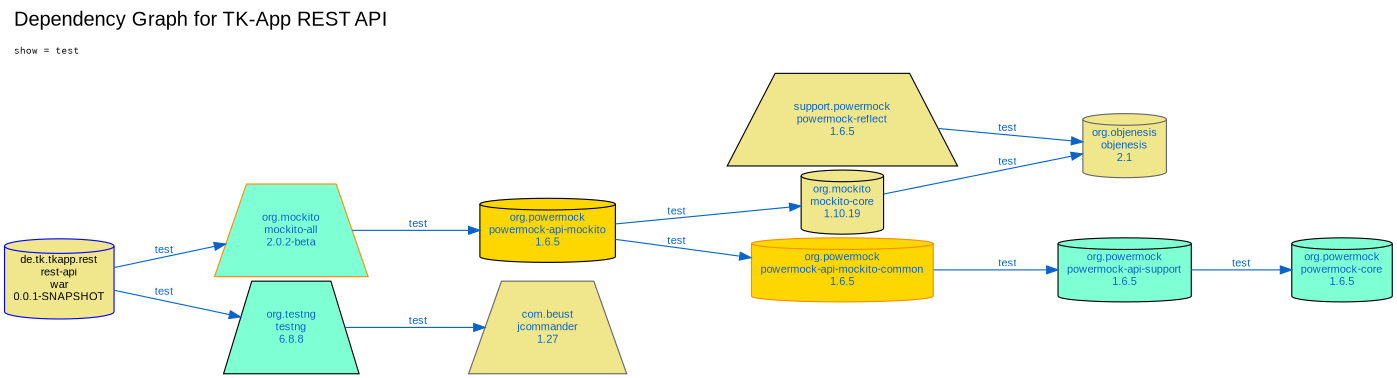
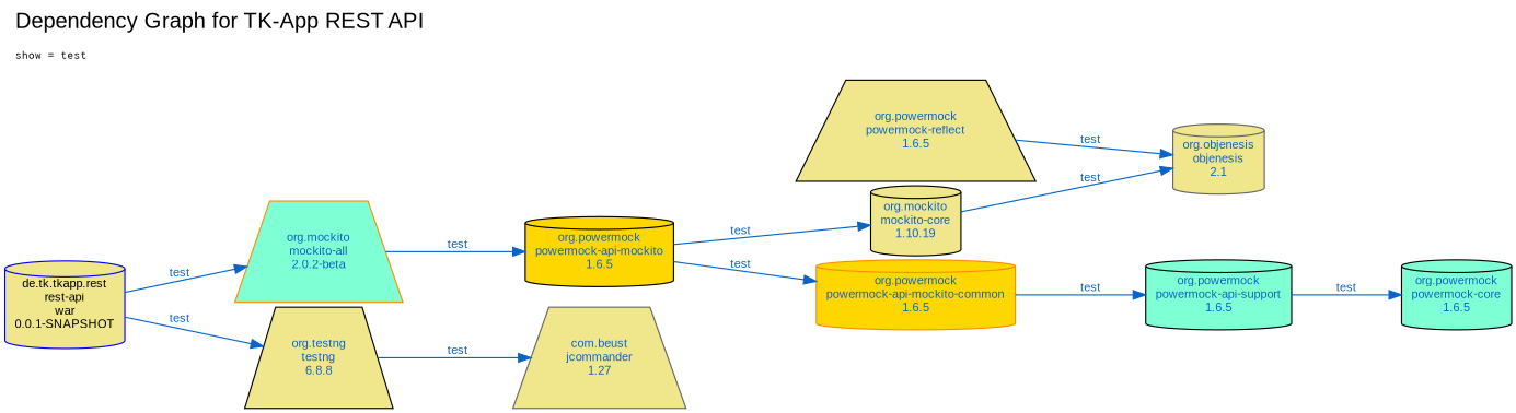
  digraph {
    fontname="Liberation Sans"
    fontsize=18
    label=<<table border="0" cellpadding="0" cellspacing="0"><tr><td>Dependency Graph for TK-App REST API</td></tr><tr><td><font color="black" face="Courier" point-size="10"> </font></td></tr><tr><td align="LEFT"><font color="black" face="Courier" point-size="10">show = test</font></td></tr><tr><td><font color="black" face="Courier" point-size="10"> </font></td></tr></table>>
    labeljust=l
    labelloc=t
    nodesep=.05
    rankdir=LR
    ranksep=1
    node [color=black fillcolor=khaki fontcolor="#0A64C8" fontname="Liberation Sans" fontsize=10 shape=cylinder style="solid,filled"]
    edge [color="#0A64C8" fontcolor="#0A64C8" fontname="Liberation Sans" fontsize=10 style=solid weight=1.0]
    n1 [color=blue fontcolor=black label="de.tk.tkapp.rest\nrest-api\nwar\n0.0.1-SNAPSHOT"]
    n2 [color=darkorange fillcolor=aquamarine label="org.mockito\nmockito-all\n2.0.2-beta" shape=trapezium]
-   n3 [fillcolor=aquamarine label="org.testng\ntestng\n6.8.8" shape=trapezium]
+   n3 [label="org.testng\ntestng\n6.8.8" shape=trapezium]
    n4 [fillcolor=gold label="org.powermock\npowermock-api-mockito\n1.6.5"]
    n5 [label="org.mockito\nmockito-core\n1.10.19"]
    n6 [color=darkorange fillcolor=gold label="org.powermock\npowermock-api-mockito-common\n1.6.5"]
    n7 [color=gray40 label="com.beust\njcommander\n1.27" shape=trapezium]
    n8 [color=gray40 label="org.objenesis\nobjenesis\n2.1"]
    n9 [fillcolor=aquamarine label="org.powermock\npowermock-api-support\n1.6.5"]
    n10 [fillcolor=aquamarine label="org.powermock\npowermock-core\n1.6.5"]
-   n11 [label="support.powermock\npowermock-reflect\n1.6.5" shape=trapezium]
+   n11 [label="org.powermock\npowermock-reflect\n1.6.5" shape=trapezium]
    n1 -> n2 [label=test]
    n1 -> n3 [label=test]
    n2 -> n4 [label=test]
    n3 -> n7 [label=test]
    n4 -> n5 [label=test]
    n4 -> n6 [label=test]
    n5 -> n8 [label=test]
    n6 -> n9 [label=test]
    n9 -> n10 [label=test]
    n11 -> n8 [label=test]
  }
